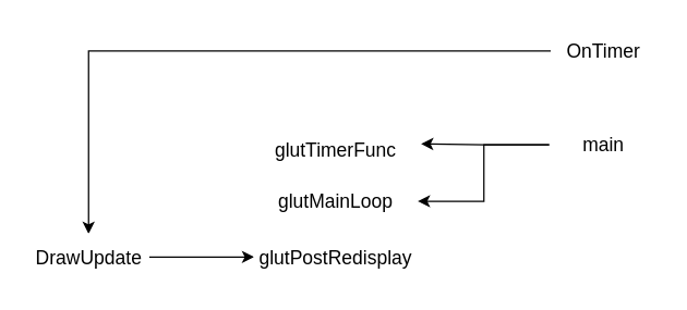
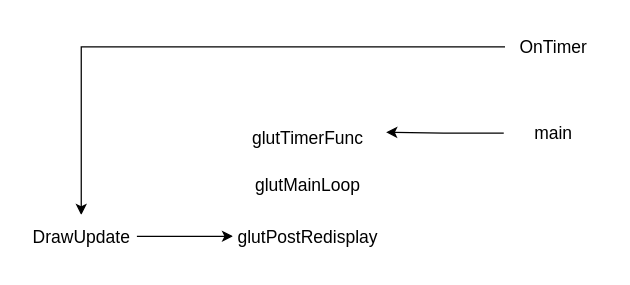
  <mxCell id="0" />
  <mxCell id="1" parent="0" />
  <mxCell id="2" value="glutTimerFunc" style="rounded=0;whiteSpace=wrap;html=1;strokeColor=#FFFFFF;fontSize=14;fillColor=none;" vertex="1" parent="1"><mxGeometry x="186" y="96" width="120" height="28" as="geometry" /></mxCell>
  <mxCell id="3" value="glutMainLoop" style="whiteSpace=wrap;html=1;strokeColor=#FFFFFF;fontSize=14;fillColor=none;rounded=1;" vertex="1" parent="1"><mxGeometry x="186" y="133" width="120" height="29" as="geometry" /></mxCell>
  <mxCell id="4" style="edgeStyle=orthogonalEdgeStyle;rounded=0;orthogonalLoop=1;jettySize=auto;html=1;entryX=1.02;entryY=0.331;entryDx=0;entryDy=0;fontSize=14;entryPerimeter=0;exitX=0;exitY=0.5;exitDx=0;exitDy=0;" edge="1" parent="1" source="8" target="2"><mxGeometry relative="1" as="geometry"><mxPoint x="372" y="104" as="sourcePoint" /></mxGeometry></mxCell>
  <mxCell id="5" style="edgeStyle=orthogonalEdgeStyle;rounded=0;orthogonalLoop=1;jettySize=auto;html=1;fontSize=14;" edge="1" parent="1" source="6" target="10"><mxGeometry relative="1" as="geometry" /></mxCell>
  <mxCell id="6" value="OnTimer" style="rounded=0;whiteSpace=wrap;html=1;strokeColor=#FFFFFF;fontSize=14;fillColor=none;" vertex="1" parent="1"><mxGeometry x="404" y="20" width="77" height="34" as="geometry" /></mxCell>
- <mxCell id="7" style="edgeStyle=orthogonalEdgeStyle;rounded=0;orthogonalLoop=1;jettySize=auto;html=1;entryX=1;entryY=0.5;entryDx=0;entryDy=0;fontSize=14;" edge="1" parent="1" source="8" target="3"><mxGeometry relative="1" as="geometry" /></mxCell>
  <mxCell id="8" value="main" style="rounded=0;whiteSpace=wrap;html=1;strokeColor=#FFFFFF;fontSize=14;fillColor=none;" vertex="1" parent="1"><mxGeometry x="403" y="91" width="79" height="30" as="geometry" /></mxCell>
  <mxCell id="9" style="edgeStyle=orthogonalEdgeStyle;rounded=0;orthogonalLoop=1;jettySize=auto;html=1;fontSize=14;" edge="1" parent="1" source="10" target="11"><mxGeometry relative="1" as="geometry" /></mxCell>
  <mxCell id="10" value="DrawUpdate" style="rounded=0;whiteSpace=wrap;html=1;strokeColor=#FFFFFF;fontSize=14;fillColor=none;" vertex="1" parent="1"><mxGeometry x="20.5" y="171.5" width="88" height="34" as="geometry" /></mxCell>
  <mxCell id="11" value="glutPostRedisplay" style="rounded=0;whiteSpace=wrap;html=1;strokeColor=#FFFFFF;fontSize=14;fillColor=none;" vertex="1" parent="1"><mxGeometry x="186" y="174" width="120" height="29" as="geometry" /></mxCell>
